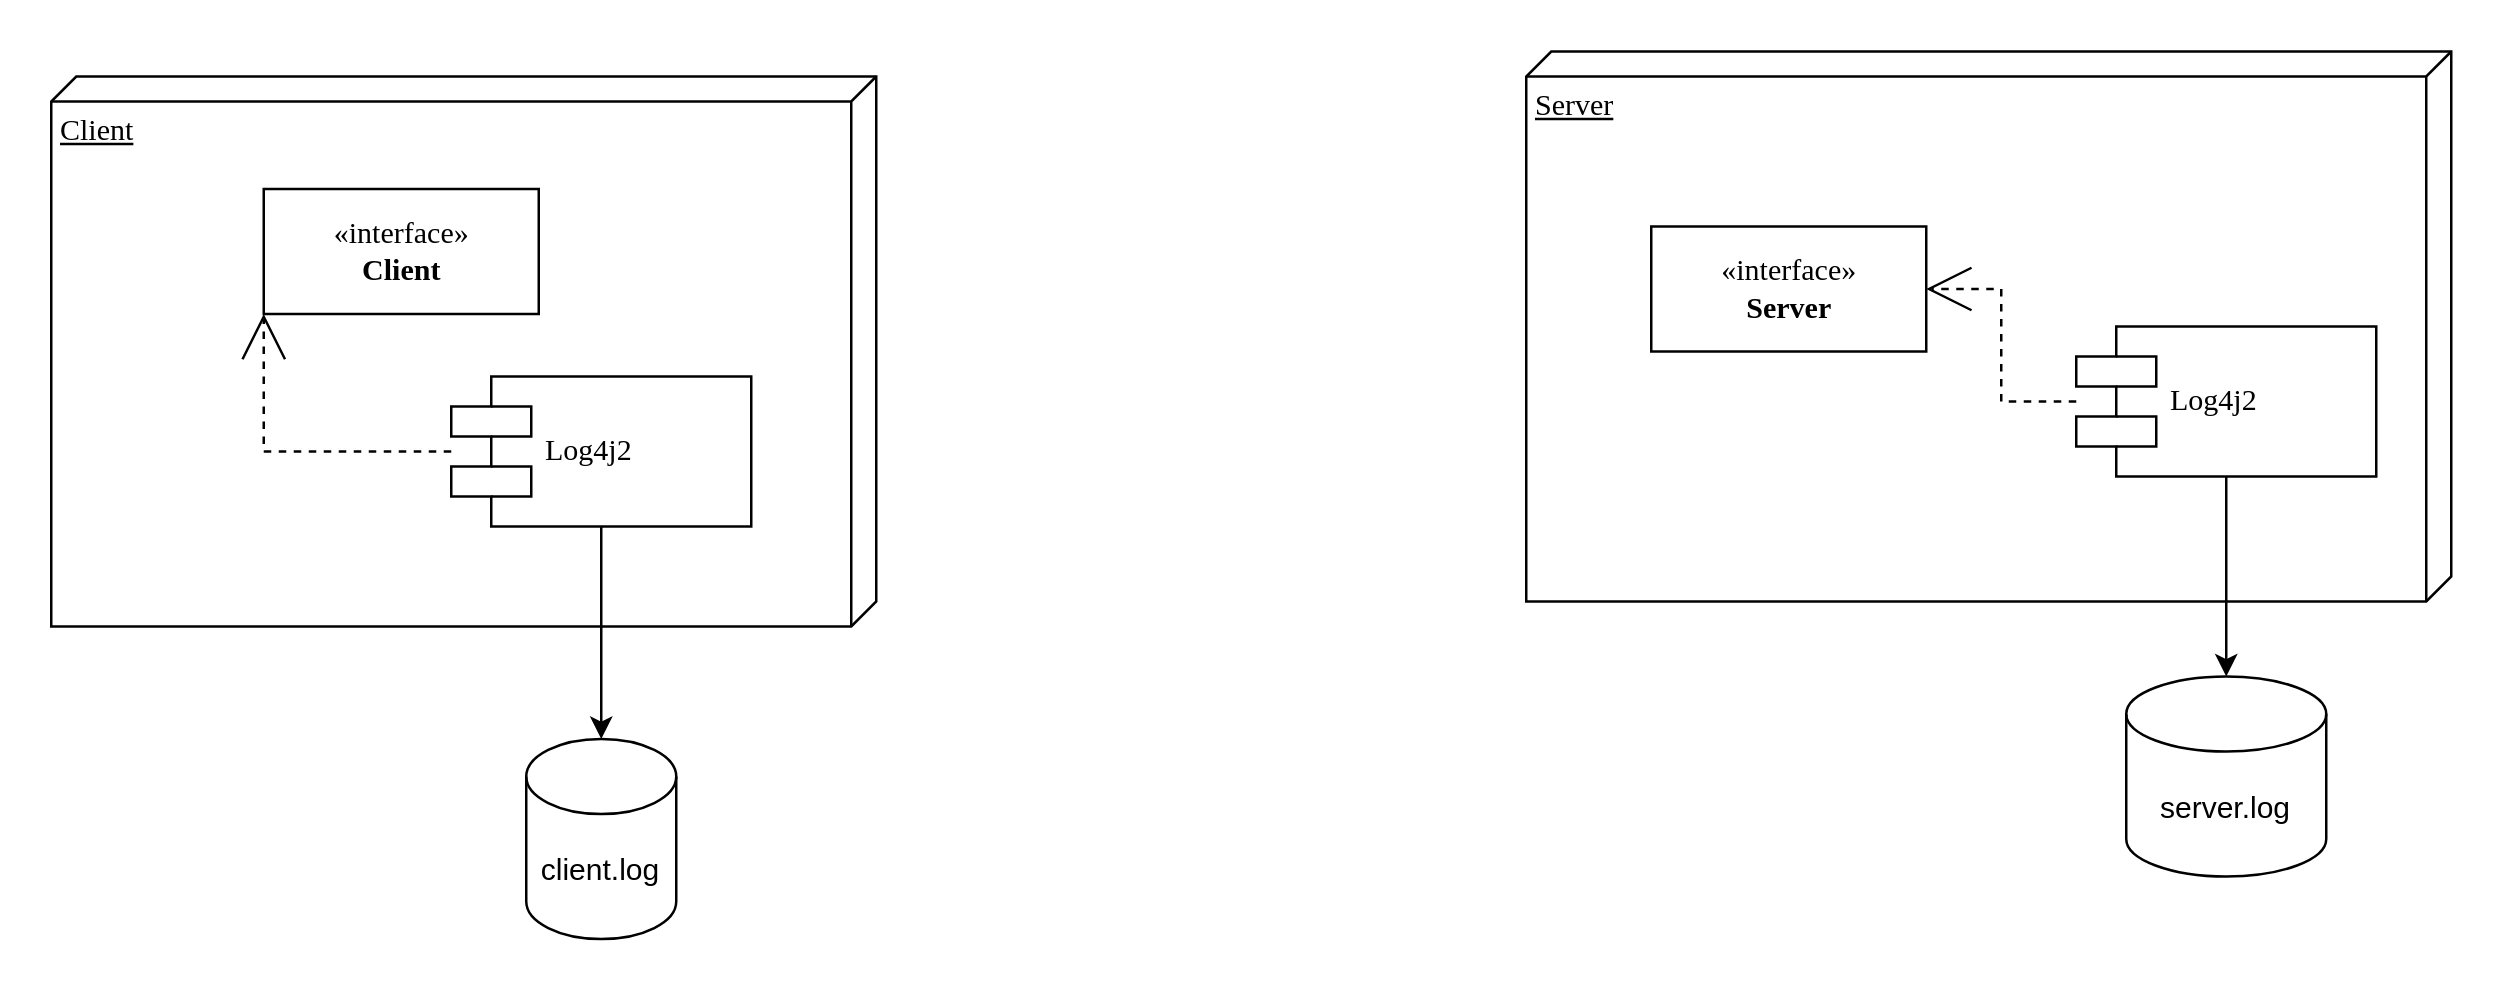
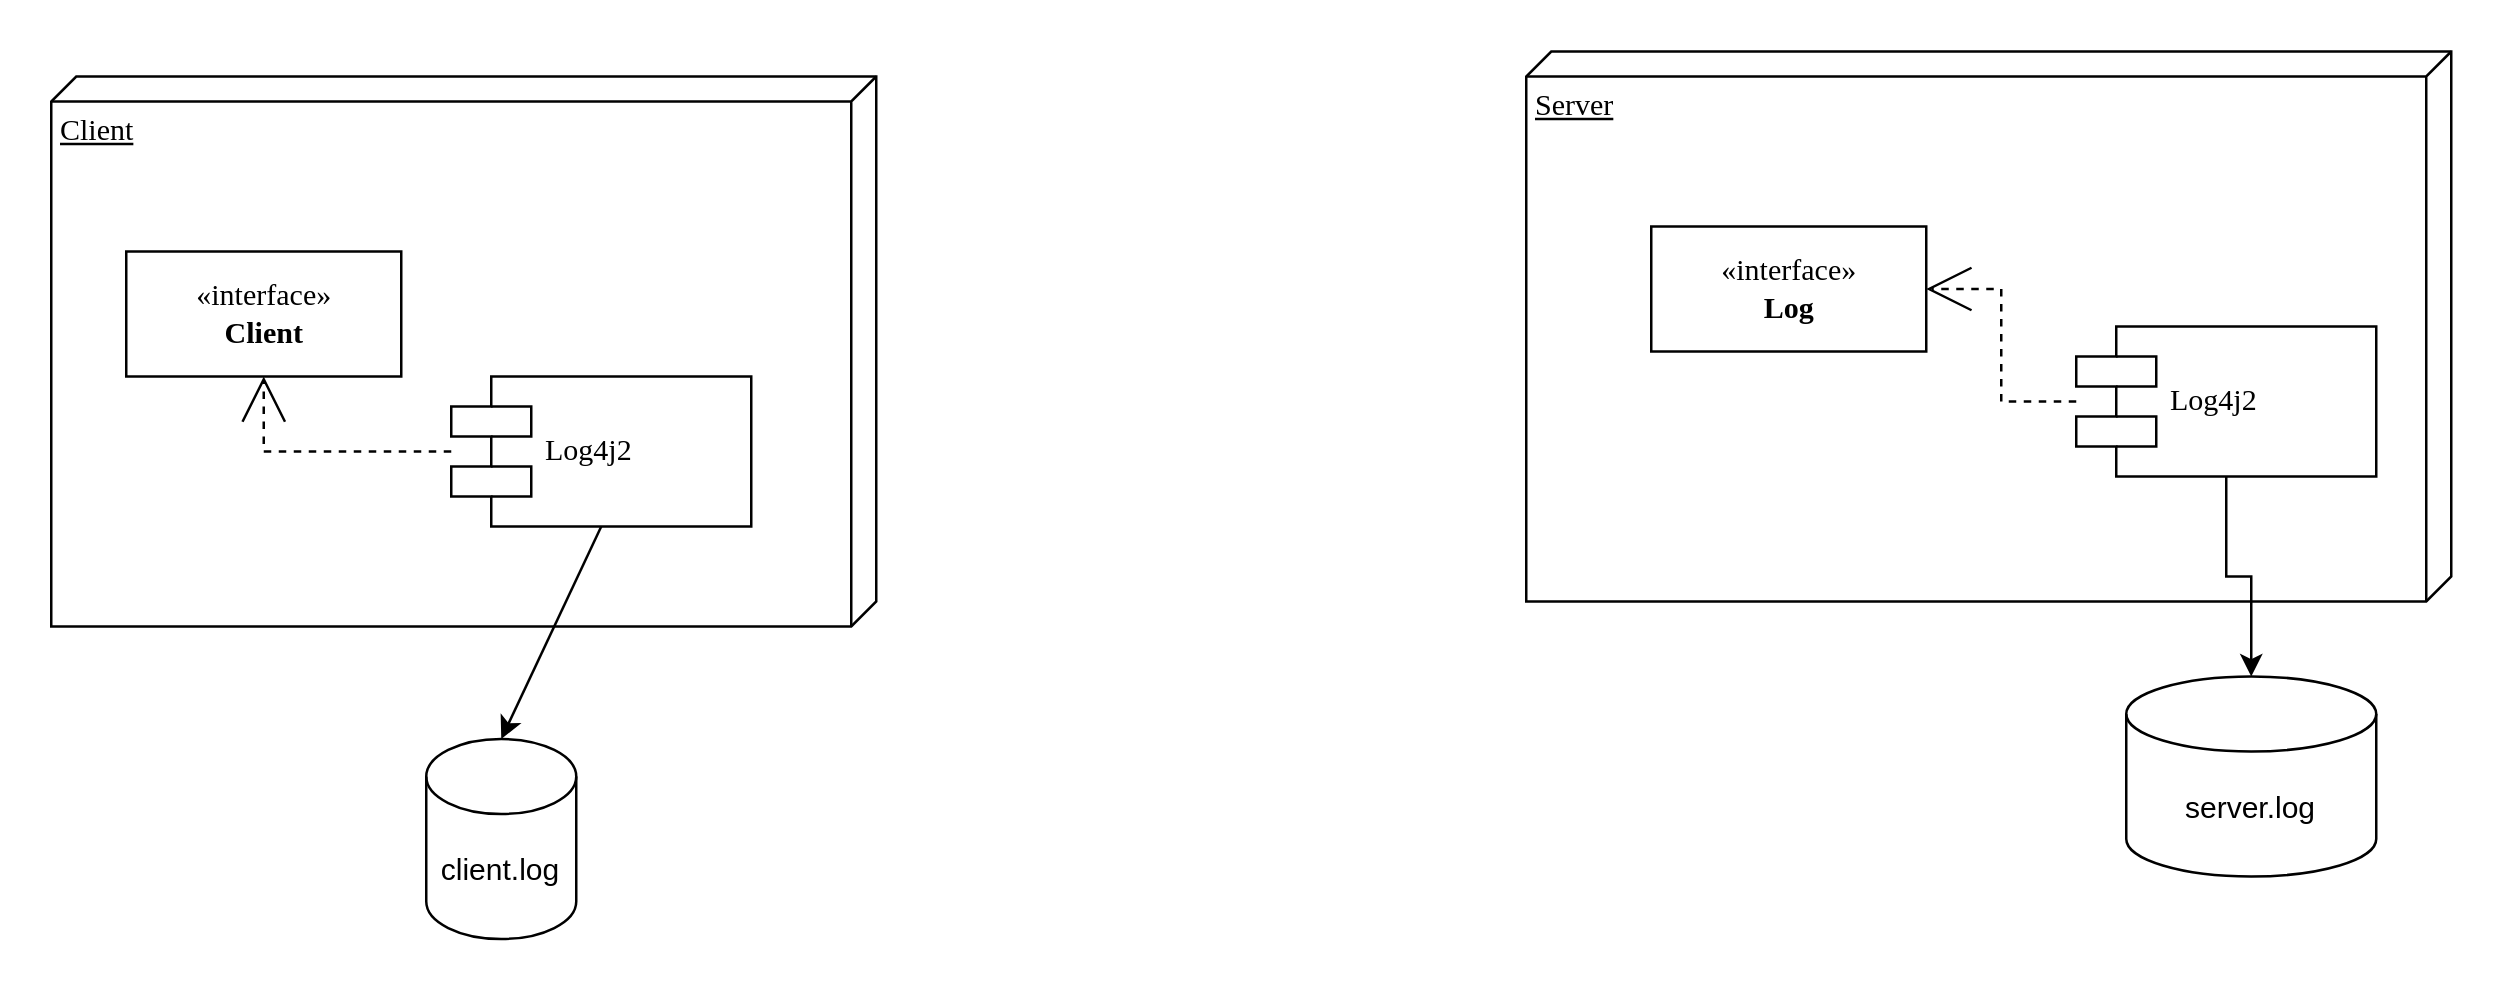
  <mxCell id="0" />
  <mxCell id="1" parent="0" />
  <mxCell id="2" value="Client" style="verticalAlign=top;align=left;spacingTop=8;spacingLeft=2;spacingRight=12;shape=cube;size=10;direction=south;fontStyle=4;html=1;rounded=0;shadow=0;comic=0;labelBackgroundColor=none;strokeWidth=1;fontFamily=Verdana;fontSize=12" parent="1" vertex="1"><mxGeometry x="20" y="30" width="330" height="220" as="geometry" /></mxCell>
  <mxCell id="3" value="Server" style="verticalAlign=top;align=left;spacingTop=8;spacingLeft=2;spacingRight=12;shape=cube;size=10;direction=south;fontStyle=4;html=1;rounded=0;shadow=0;comic=0;labelBackgroundColor=none;strokeWidth=1;fontFamily=Verdana;fontSize=12" parent="1" vertex="1"><mxGeometry x="610" y="20" width="370" height="220" as="geometry" /></mxCell>
- <mxCell id="4" value="«interface»&lt;br&gt;&lt;b&gt;Client&lt;/b&gt;" style="html=1;rounded=0;shadow=0;comic=0;labelBackgroundColor=none;strokeWidth=1;fontFamily=Verdana;fontSize=12;align=center;" parent="1" vertex="1"><mxGeometry x="105" y="75" width="110" height="50" as="geometry" /></mxCell>
+ <mxCell id="4" value="«interface»&lt;br&gt;&lt;b&gt;Client&lt;/b&gt;" style="html=1;rounded=0;shadow=0;comic=0;labelBackgroundColor=none;strokeWidth=1;fontFamily=Verdana;fontSize=12;align=center;" parent="1" vertex="1"><mxGeometry x="50" y="100" width="110" height="50" as="geometry" /></mxCell>
  <mxCell id="5" value="Log4j2" style="shape=component;align=left;spacingLeft=36;rounded=0;shadow=0;comic=0;labelBackgroundColor=none;strokeWidth=1;fontFamily=Verdana;fontSize=12;html=1;" parent="1" vertex="1"><mxGeometry x="180" y="150" width="120" height="60" as="geometry" /></mxCell>
  <mxCell id="6" style="edgeStyle=orthogonalEdgeStyle;rounded=0;orthogonalLoop=1;jettySize=auto;html=1;exitX=0.5;exitY=1;exitDx=0;exitDy=0;entryX=0.5;entryY=0;entryDx=0;entryDy=0;entryPerimeter=0;" parent="1" source="7" target="11" edge="1"><mxGeometry relative="1" as="geometry" /></mxCell>
  <mxCell id="7" value="Log4j2" style="shape=component;align=left;spacingLeft=36;rounded=0;shadow=0;comic=0;labelBackgroundColor=none;strokeWidth=1;fontFamily=Verdana;fontSize=12;html=1;" parent="1" vertex="1"><mxGeometry x="830" y="130" width="120" height="60" as="geometry" /></mxCell>
- <mxCell id="8" value="«interface»&lt;br&gt;&lt;b&gt;Server&lt;/b&gt;" style="html=1;rounded=0;shadow=0;comic=0;labelBackgroundColor=none;strokeWidth=1;fontFamily=Verdana;fontSize=12;align=center;" parent="1" vertex="1"><mxGeometry x="660" y="90" width="110" height="50" as="geometry" /></mxCell>
+ <mxCell id="8" value="«interface»&lt;br&gt;&lt;b&gt;Log&lt;/b&gt;" style="html=1;rounded=0;shadow=0;comic=0;labelBackgroundColor=none;strokeWidth=1;fontFamily=Verdana;fontSize=12;align=center;" parent="1" vertex="1"><mxGeometry x="660" y="90" width="110" height="50" as="geometry" /></mxCell>
  <mxCell id="9" style="edgeStyle=orthogonalEdgeStyle;rounded=0;html=1;labelBackgroundColor=none;startArrow=none;startFill=0;startSize=8;endArrow=open;endFill=0;endSize=16;fontFamily=Verdana;fontSize=12;dashed=1;" parent="1" source="5" target="4" edge="1"><mxGeometry relative="1" as="geometry"><Array as="points"><mxPoint x="240" y="180" /><mxPoint x="105" y="180" /></Array></mxGeometry></mxCell>
  <mxCell id="10" style="edgeStyle=orthogonalEdgeStyle;rounded=0;html=1;dashed=1;labelBackgroundColor=none;startArrow=none;startFill=0;startSize=8;endArrow=open;endFill=0;endSize=16;fontFamily=Verdana;fontSize=12;" parent="1" source="7" target="8" edge="1"><mxGeometry relative="1" as="geometry" /></mxCell>
- <mxCell id="11" value="server.log" style="shape=cylinder3;whiteSpace=wrap;html=1;boundedLbl=1;backgroundOutline=1;size=15;" parent="1" vertex="1"><mxGeometry x="850" y="270" width="80" height="80" as="geometry" /></mxCell>
- <mxCell id="12" value="client.log" style="shape=cylinder3;whiteSpace=wrap;html=1;boundedLbl=1;backgroundOutline=1;size=15;" parent="1" vertex="1"><mxGeometry x="210" y="295" width="60" height="80" as="geometry" /></mxCell>
+ <mxCell id="11" value="server.log" style="shape=cylinder3;whiteSpace=wrap;html=1;boundedLbl=1;backgroundOutline=1;size=15;" parent="1" vertex="1"><mxGeometry x="850" y="270" width="100" height="80" as="geometry" /></mxCell>
+ <mxCell id="12" value="client.log" style="shape=cylinder3;whiteSpace=wrap;html=1;boundedLbl=1;backgroundOutline=1;size=15;" parent="1" vertex="1"><mxGeometry x="170" y="295" width="60" height="80" as="geometry" /></mxCell>
  <mxCell id="13" value="" style="endArrow=classic;html=1;rounded=0;exitX=0.5;exitY=1;exitDx=0;exitDy=0;entryX=0.5;entryY=0;entryDx=0;entryDy=0;entryPerimeter=0;" parent="1" source="5" target="12" edge="1"><mxGeometry width="50" height="50" relative="1" as="geometry"><mxPoint x="490" y="450" as="sourcePoint" /><mxPoint x="540" y="400" as="targetPoint" /></mxGeometry></mxCell>
